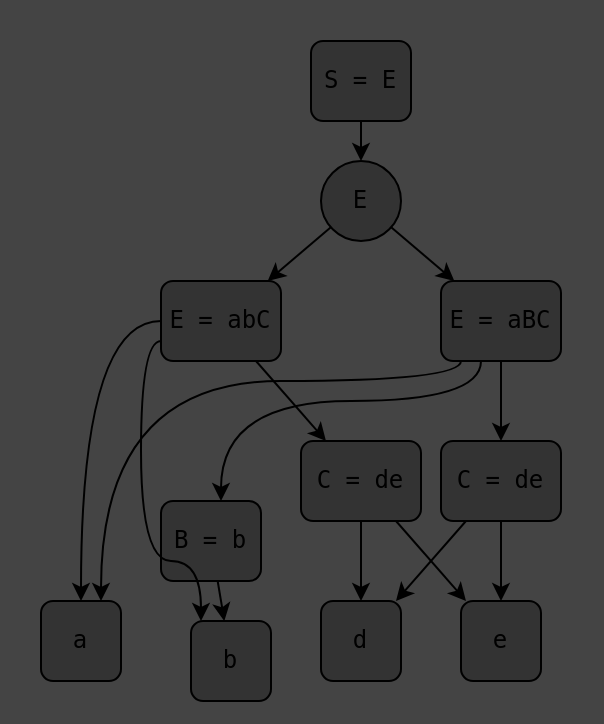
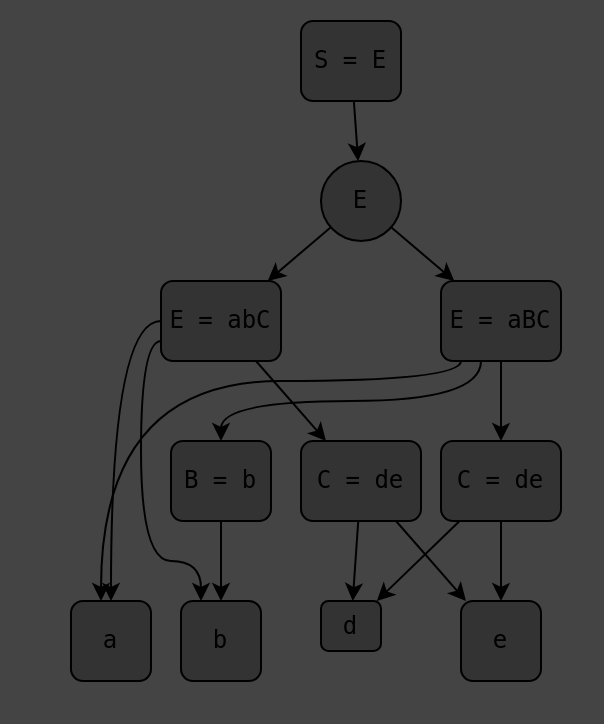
  <mxCell id="0" />
  <mxCell id="1" parent="0" />
- <mxCell id="2" value="a" style="rounded=1;whiteSpace=wrap;html=1;fillColor=#333333;fontFamily=monospace;" parent="1" vertex="1"><mxGeometry x="20" y="300" width="40" height="40" as="geometry" /></mxCell>
- <mxCell id="3" value="b" style="rounded=1;whiteSpace=wrap;html=1;fillColor=#333333;fontFamily=monospace;" parent="1" vertex="1"><mxGeometry x="95" y="310" width="40" height="40" as="geometry" /></mxCell>
- <mxCell id="4" value="d" style="rounded=1;whiteSpace=wrap;html=1;fillColor=#333333;fontFamily=monospace;" parent="1" vertex="1"><mxGeometry x="160" y="300" width="40" height="40" as="geometry" /></mxCell>
+ <mxCell id="2" value="a" style="rounded=1;whiteSpace=wrap;html=1;fillColor=#333333;fontFamily=monospace;" parent="1" vertex="1"><mxGeometry x="35" y="300" width="40" height="40" as="geometry" /></mxCell>
+ <mxCell id="3" value="b" style="rounded=1;whiteSpace=wrap;html=1;fillColor=#333333;fontFamily=monospace;" parent="1" vertex="1"><mxGeometry x="90" y="300" width="40" height="40" as="geometry" /></mxCell>
+ <mxCell id="4" value="d" style="rounded=1;whiteSpace=wrap;html=1;fillColor=#333333;fontFamily=monospace;" parent="1" vertex="1"><mxGeometry x="160" y="300" width="30" height="25" as="geometry" /></mxCell>
  <mxCell id="5" value="e" style="rounded=1;whiteSpace=wrap;html=1;fillColor=#333333;fontFamily=monospace;" parent="1" vertex="1"><mxGeometry x="230" y="300" width="40" height="40" as="geometry" /></mxCell>
  <mxCell id="6" style="edgeStyle=none;shape=connector;rounded=0;orthogonalLoop=1;jettySize=auto;html=1;strokeColor=default;align=center;verticalAlign=middle;fontFamily=monospace;fontSize=12;fontColor=default;labelBackgroundColor=default;endArrow=classic;" parent="1" source="7" target="3" edge="1"><mxGeometry relative="1" as="geometry" /></mxCell>
- <mxCell id="7" value="B = b" style="rounded=1;whiteSpace=wrap;html=1;fillColor=#333333;fontFamily=monospace;" parent="1" vertex="1"><mxGeometry x="80" y="250" width="50" height="40" as="geometry" /></mxCell>
+ <mxCell id="7" value="B = b" style="rounded=1;whiteSpace=wrap;html=1;fillColor=#333333;fontFamily=monospace;" parent="1" vertex="1"><mxGeometry x="85" y="220" width="50" height="40" as="geometry" /></mxCell>
  <mxCell id="8" style="edgeStyle=none;shape=connector;rounded=0;orthogonalLoop=1;jettySize=auto;html=1;strokeColor=default;align=center;verticalAlign=middle;fontFamily=monospace;fontSize=12;fontColor=default;labelBackgroundColor=default;endArrow=classic;" parent="1" source="10" target="4" edge="1"><mxGeometry relative="1" as="geometry" /></mxCell>
  <mxCell id="9" style="edgeStyle=none;shape=connector;rounded=0;orthogonalLoop=1;jettySize=auto;html=1;strokeColor=default;align=center;verticalAlign=middle;fontFamily=monospace;fontSize=12;fontColor=default;labelBackgroundColor=default;endArrow=classic;" parent="1" source="10" target="5" edge="1"><mxGeometry relative="1" as="geometry" /></mxCell>
  <mxCell id="10" value="C = de" style="rounded=1;whiteSpace=wrap;html=1;fillColor=#333333;fontFamily=monospace;" parent="1" vertex="1"><mxGeometry x="150" y="220" width="60" height="40" as="geometry" /></mxCell>
  <mxCell id="11" style="edgeStyle=none;shape=connector;rounded=0;orthogonalLoop=1;jettySize=auto;html=1;strokeColor=default;align=center;verticalAlign=middle;fontFamily=monospace;fontSize=12;fontColor=default;labelBackgroundColor=default;endArrow=classic;" parent="1" source="13" target="5" edge="1"><mxGeometry relative="1" as="geometry" /></mxCell>
  <mxCell id="12" style="edgeStyle=none;shape=connector;rounded=0;orthogonalLoop=1;jettySize=auto;html=1;strokeColor=default;align=center;verticalAlign=middle;fontFamily=monospace;fontSize=12;fontColor=default;labelBackgroundColor=default;endArrow=classic;" parent="1" source="13" target="4" edge="1"><mxGeometry relative="1" as="geometry" /></mxCell>
  <mxCell id="13" value="C = de" style="rounded=1;whiteSpace=wrap;html=1;fillColor=#333333;fontFamily=monospace;" parent="1" vertex="1"><mxGeometry x="220" y="220" width="60" height="40" as="geometry" /></mxCell>
  <mxCell id="14" style="edgeStyle=orthogonalEdgeStyle;shape=connector;rounded=0;orthogonalLoop=1;jettySize=auto;html=1;strokeColor=default;align=center;verticalAlign=middle;fontFamily=monospace;fontSize=12;fontColor=default;labelBackgroundColor=default;endArrow=classic;curved=1;" parent="1" source="17" target="2" edge="1"><mxGeometry relative="1" as="geometry" /></mxCell>
  <mxCell id="15" style="edgeStyle=orthogonalEdgeStyle;shape=connector;rounded=0;orthogonalLoop=1;jettySize=auto;html=1;strokeColor=default;align=center;verticalAlign=middle;fontFamily=monospace;fontSize=12;fontColor=default;labelBackgroundColor=default;endArrow=classic;curved=1;" parent="1" source="17" target="3" edge="1"><mxGeometry relative="1" as="geometry"><Array as="points"><mxPoint x="70" y="170" /><mxPoint x="70" y="280" /><mxPoint x="100" y="280" /></Array></mxGeometry></mxCell>
  <mxCell id="16" style="edgeStyle=none;shape=connector;rounded=0;orthogonalLoop=1;jettySize=auto;html=1;strokeColor=default;align=center;verticalAlign=middle;fontFamily=monospace;fontSize=12;fontColor=default;labelBackgroundColor=default;endArrow=classic;" parent="1" source="17" target="10" edge="1"><mxGeometry relative="1" as="geometry" /></mxCell>
  <mxCell id="17" value="E = abC" style="rounded=1;whiteSpace=wrap;html=1;fillColor=#333333;fontFamily=monospace;" parent="1" vertex="1"><mxGeometry x="80" y="140" width="60" height="40" as="geometry" /></mxCell>
  <mxCell id="18" style="edgeStyle=orthogonalEdgeStyle;shape=connector;rounded=0;orthogonalLoop=1;jettySize=auto;html=1;strokeColor=default;align=center;verticalAlign=middle;fontFamily=monospace;fontSize=12;fontColor=default;labelBackgroundColor=default;endArrow=classic;curved=1;" parent="1" source="21" target="7" edge="1"><mxGeometry relative="1" as="geometry"><Array as="points"><mxPoint x="240" y="200" /><mxPoint x="110" y="200" /></Array></mxGeometry></mxCell>
  <mxCell id="19" style="edgeStyle=none;shape=connector;rounded=0;orthogonalLoop=1;jettySize=auto;html=1;strokeColor=default;align=center;verticalAlign=middle;fontFamily=monospace;fontSize=12;fontColor=default;labelBackgroundColor=default;endArrow=classic;" parent="1" source="21" target="13" edge="1"><mxGeometry relative="1" as="geometry" /></mxCell>
  <mxCell id="20" style="edgeStyle=orthogonalEdgeStyle;shape=connector;rounded=0;orthogonalLoop=1;jettySize=auto;html=1;strokeColor=default;align=center;verticalAlign=middle;fontFamily=monospace;fontSize=12;fontColor=default;labelBackgroundColor=default;endArrow=classic;curved=1;" parent="1" source="21" target="2" edge="1"><mxGeometry relative="1" as="geometry"><Array as="points"><mxPoint x="230" y="190" /><mxPoint x="50" y="190" /></Array></mxGeometry></mxCell>
  <mxCell id="21" value="E = aBC" style="rounded=1;whiteSpace=wrap;html=1;fillColor=#333333;fontFamily=monospace;" parent="1" vertex="1"><mxGeometry x="220" y="140" width="60" height="40" as="geometry" /></mxCell>
  <mxCell id="22" style="edgeStyle=none;shape=connector;rounded=0;orthogonalLoop=1;jettySize=auto;html=1;strokeColor=default;align=center;verticalAlign=middle;fontFamily=monospace;fontSize=12;fontColor=default;labelBackgroundColor=default;endArrow=classic;" parent="1" source="23" target="26" edge="1"><mxGeometry relative="1" as="geometry" /></mxCell>
- <mxCell id="23" value="S = E" style="rounded=1;whiteSpace=wrap;html=1;fillColor=#333333;fontFamily=monospace;" parent="1" vertex="1"><mxGeometry x="155" y="20" width="50" height="40" as="geometry" /></mxCell>
+ <mxCell id="23" value="S = E" style="rounded=1;whiteSpace=wrap;html=1;fillColor=#333333;fontFamily=monospace;" parent="1" vertex="1"><mxGeometry x="150" y="10" width="50" height="40" as="geometry" /></mxCell>
  <mxCell id="24" style="edgeStyle=none;shape=connector;rounded=0;orthogonalLoop=1;jettySize=auto;html=1;strokeColor=default;align=center;verticalAlign=middle;fontFamily=monospace;fontSize=12;fontColor=default;labelBackgroundColor=default;endArrow=classic;" parent="1" source="26" target="17" edge="1"><mxGeometry relative="1" as="geometry" /></mxCell>
  <mxCell id="25" style="edgeStyle=none;shape=connector;rounded=0;orthogonalLoop=1;jettySize=auto;html=1;strokeColor=default;align=center;verticalAlign=middle;fontFamily=monospace;fontSize=12;fontColor=default;labelBackgroundColor=default;endArrow=classic;" parent="1" source="26" target="21" edge="1"><mxGeometry relative="1" as="geometry" /></mxCell>
  <mxCell id="26" value="E" style="ellipse;whiteSpace=wrap;html=1;aspect=fixed;rounded=1;strokeColor=default;align=center;verticalAlign=middle;fontFamily=monospace;fontSize=12;fontColor=default;labelBackgroundColor=none;fillColor=#333333;" parent="1" vertex="1"><mxGeometry x="160" y="80" width="40" height="40" as="geometry" /></mxCell>
